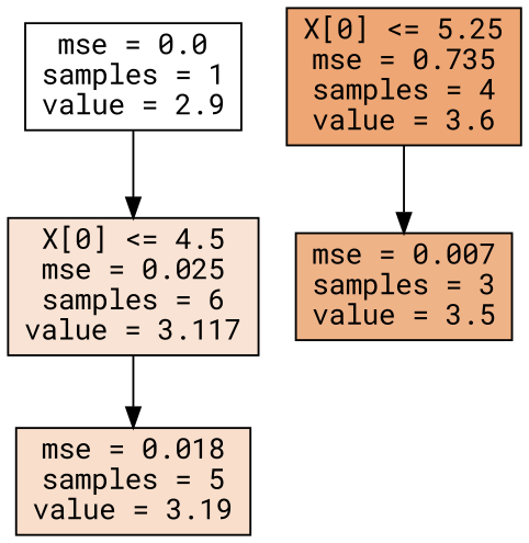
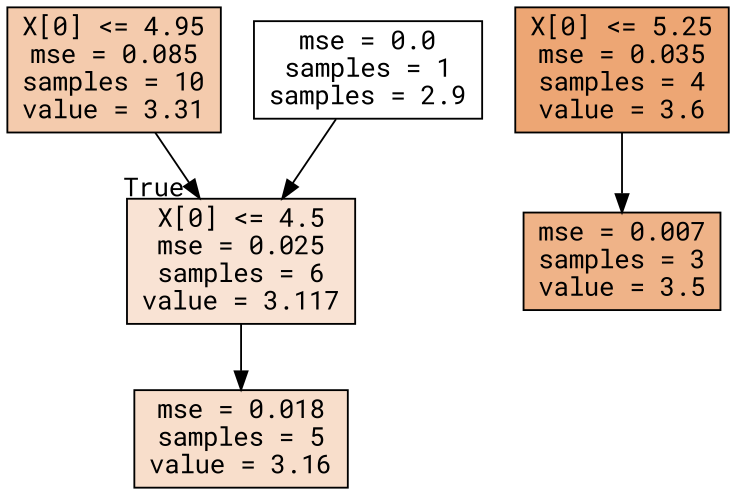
  digraph {
    fontname="Roboto Mono"
    node [color=black fontname="Roboto Mono" shape=box style=filled]
    edge [fontname="Roboto Mono"]
+   n1 [fillcolor="#e5813969" label="X[0] <= 4.95\nmse = 0.085\nsamples = 10\nvalue = 3.31"]
    n2 [fillcolor="#e5813937" label="X[0] <= 4.5\nmse = 0.025\nsamples = 6\nvalue = 3.117"]
-   n3 [fillcolor="#e5813942" label="mse = 0.018\nsamples = 5\nvalue = 3.19"]
-   n4 [fillcolor="#e58139b3" label="X[0] <= 5.25\nmse = 0.735\nsamples = 4\nvalue = 3.6"]
+   n3 [fillcolor="#e5813942" label="mse = 0.018\nsamples = 5\nvalue = 3.16"]
+   n4 [fillcolor="#e58139b3" label="X[0] <= 5.25\nmse = 0.035\nsamples = 4\nvalue = 3.6"]
    n5 [fillcolor="#e5813999" label="mse = 0.007\nsamples = 3\nvalue = 3.5"]
-   n6 [fillcolor="#e5813900" label="mse = 0.0\nsamples = 1\nvalue = 2.9"]
+   n6 [fillcolor="#e5813900" label="mse = 0.0\nsamples = 1\nsamples = 2.9"]
+   n1 -> n2 [headlabel=True labelangle=45 labeldistance=2.5]
    n2 -> n3
    n4 -> n5
    n6 -> n2
  }
